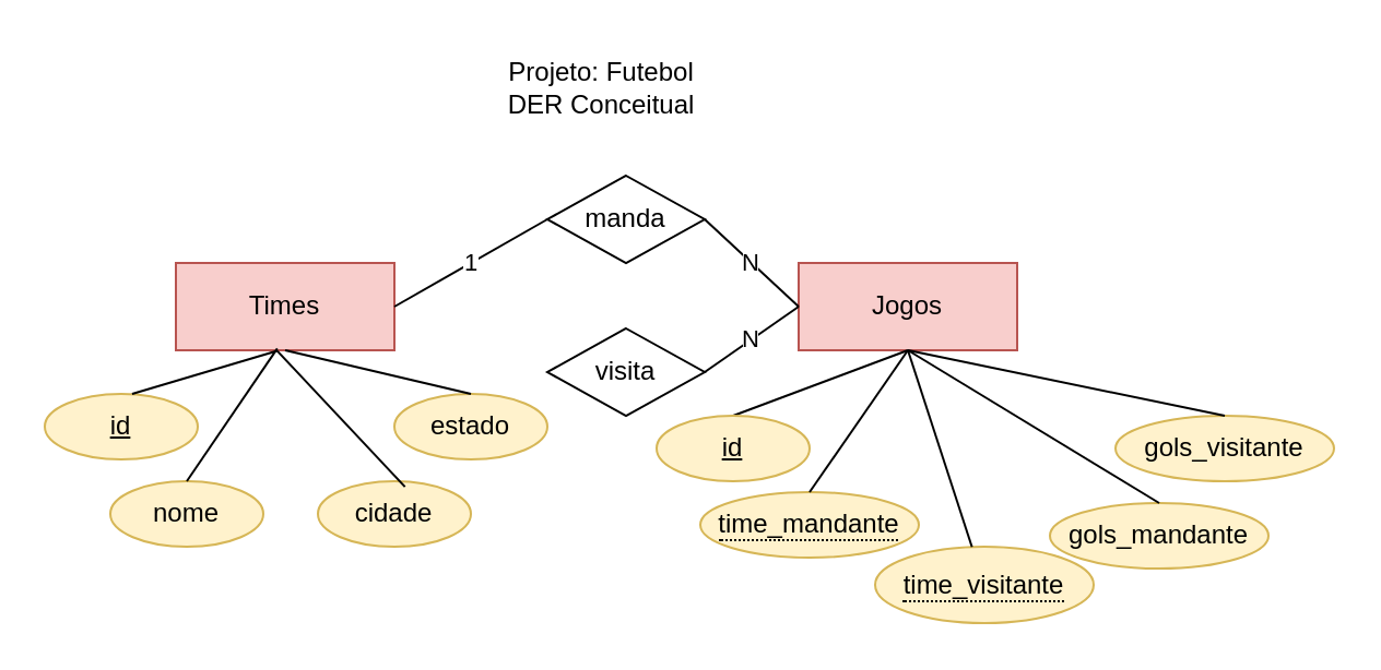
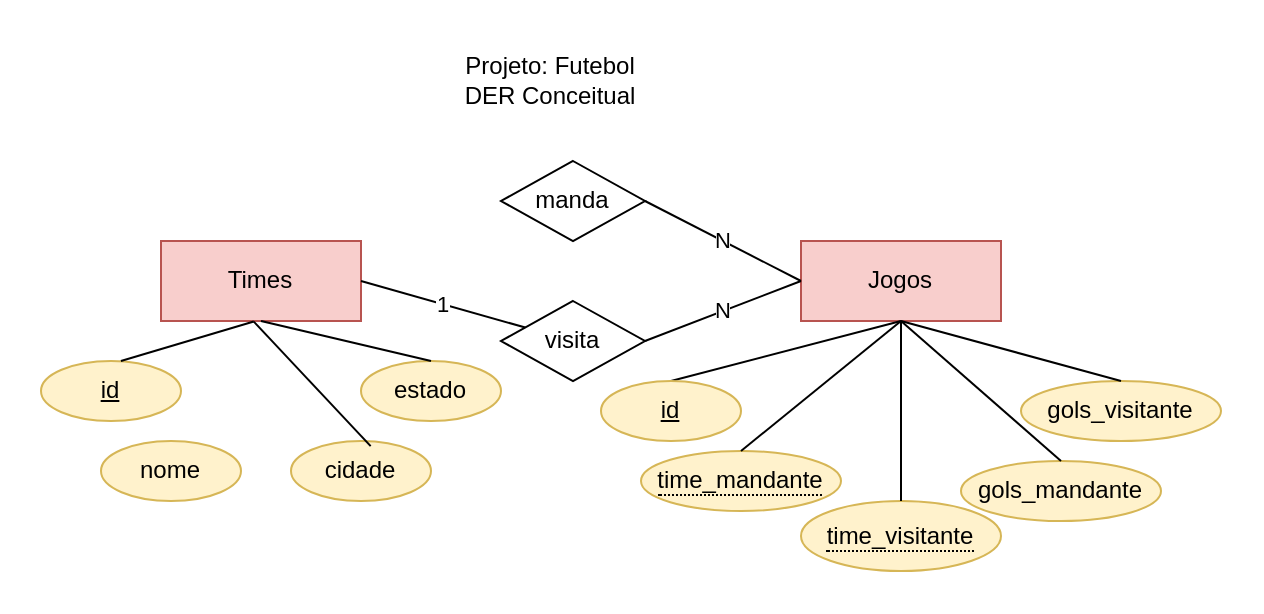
  <mxCell id="0" />
  <mxCell id="1" parent="0" />
  <mxCell id="2" value="Times" style="whiteSpace=wrap;html=1;align=center;fillColor=#f8cecc;strokeColor=#b85450;" vertex="1" parent="1"><mxGeometry x="80" y="120" width="100" height="40" as="geometry" /></mxCell>
- <mxCell id="3" value="Jogos" style="whiteSpace=wrap;html=1;align=center;fillColor=#f8cecc;strokeColor=#b85450;" vertex="1" parent="1"><mxGeometry x="365" y="120" width="100" height="40" as="geometry" /></mxCell>
+ <mxCell id="3" value="Jogos" style="whiteSpace=wrap;html=1;align=center;fillColor=#f8cecc;strokeColor=#b85450;" vertex="1" parent="1"><mxGeometry x="400" y="120" width="100" height="40" as="geometry" /></mxCell>
  <mxCell id="4" value="id" style="ellipse;whiteSpace=wrap;html=1;align=center;fontStyle=4;fillColor=#fff2cc;strokeColor=#d6b656;" vertex="1" parent="1"><mxGeometry x="20" y="180" width="70" height="30" as="geometry" /></mxCell>
  <mxCell id="5" value="nome" style="ellipse;whiteSpace=wrap;html=1;align=center;fillColor=#fff2cc;strokeColor=#d6b656;" vertex="1" parent="1"><mxGeometry x="50" y="220" width="70" height="30" as="geometry" /></mxCell>
  <mxCell id="6" value="cidade" style="ellipse;whiteSpace=wrap;html=1;align=center;fillColor=#fff2cc;strokeColor=#d6b656;" vertex="1" parent="1"><mxGeometry x="145" y="220" width="70" height="30" as="geometry" /></mxCell>
  <mxCell id="7" value="estado" style="ellipse;whiteSpace=wrap;html=1;align=center;fillColor=#fff2cc;strokeColor=#d6b656;" vertex="1" parent="1"><mxGeometry x="180" y="180" width="70" height="30" as="geometry" /></mxCell>
  <mxCell id="8" style="rounded=0;orthogonalLoop=1;jettySize=auto;html=1;exitX=0.5;exitY=0;exitDx=0;exitDy=0;entryX=0.5;entryY=1;entryDx=0;entryDy=0;endArrow=none;endFill=0;" edge="1" parent="1" source="9" target="3"><mxGeometry relative="1" as="geometry" /></mxCell>
  <mxCell id="9" value="id" style="ellipse;whiteSpace=wrap;html=1;align=center;fontStyle=4;fillColor=#fff2cc;strokeColor=#d6b656;" vertex="1" parent="1"><mxGeometry x="300" y="190" width="70" height="30" as="geometry" /></mxCell>
  <mxCell id="10" value="gols_mandante" style="ellipse;whiteSpace=wrap;html=1;align=center;fillColor=#fff2cc;strokeColor=#d6b656;" vertex="1" parent="1"><mxGeometry x="480" y="230" width="100" height="30" as="geometry" /></mxCell>
  <mxCell id="11" value="gols_visitante" style="ellipse;whiteSpace=wrap;html=1;align=center;fillColor=#fff2cc;strokeColor=#d6b656;" vertex="1" parent="1"><mxGeometry x="510" y="190" width="100" height="30" as="geometry" /></mxCell>
  <mxCell id="12" value="&lt;span style=&quot;border-bottom: 1px dotted&quot;&gt;time_mandante&lt;/span&gt;" style="ellipse;whiteSpace=wrap;html=1;align=center;fillColor=#fff2cc;strokeColor=#d6b656;" vertex="1" parent="1"><mxGeometry x="320" y="225" width="100" height="30" as="geometry" /></mxCell>
  <mxCell id="13" value="&lt;span style=&quot;border-bottom: 1px dotted&quot;&gt;time_visitante&lt;/span&gt;" style="ellipse;whiteSpace=wrap;html=1;align=center;fillColor=#fff2cc;strokeColor=#d6b656;" vertex="1" parent="1"><mxGeometry x="400" y="250" width="100" height="35" as="geometry" /></mxCell>
  <mxCell id="14" style="rounded=0;orthogonalLoop=1;jettySize=auto;html=1;exitX=0.5;exitY=0;exitDx=0;exitDy=0;entryX=0.5;entryY=1;entryDx=0;entryDy=0;endArrow=none;endFill=0;" edge="1" parent="1" source="12" target="3"><mxGeometry relative="1" as="geometry"><mxPoint x="345" y="200" as="sourcePoint" /><mxPoint x="460" y="170" as="targetPoint" /></mxGeometry></mxCell>
  <mxCell id="15" style="rounded=0;orthogonalLoop=1;jettySize=auto;html=1;entryX=0.5;entryY=1;entryDx=0;entryDy=0;endArrow=none;endFill=0;" edge="1" parent="1" source="13" target="3"><mxGeometry relative="1" as="geometry"><mxPoint x="380" y="235" as="sourcePoint" /><mxPoint x="470" y="180" as="targetPoint" /></mxGeometry></mxCell>
  <mxCell id="16" style="rounded=0;orthogonalLoop=1;jettySize=auto;html=1;entryX=0.5;entryY=1;entryDx=0;entryDy=0;endArrow=none;endFill=0;exitX=0.5;exitY=0;exitDx=0;exitDy=0;" edge="1" parent="1" source="10" target="3"><mxGeometry relative="1" as="geometry"><mxPoint x="464" y="260" as="sourcePoint" /><mxPoint x="480" y="190" as="targetPoint" /></mxGeometry></mxCell>
  <mxCell id="17" style="rounded=0;orthogonalLoop=1;jettySize=auto;html=1;entryX=0.5;entryY=1;entryDx=0;entryDy=0;endArrow=none;endFill=0;exitX=0.5;exitY=0;exitDx=0;exitDy=0;" edge="1" parent="1" source="11" target="3"><mxGeometry relative="1" as="geometry"><mxPoint x="540" y="240" as="sourcePoint" /><mxPoint x="490" y="200" as="targetPoint" /></mxGeometry></mxCell>
  <mxCell id="18" style="rounded=0;orthogonalLoop=1;jettySize=auto;html=1;exitX=0.571;exitY=0;exitDx=0;exitDy=0;entryX=0.464;entryY=1.007;entryDx=0;entryDy=0;endArrow=none;endFill=0;exitPerimeter=0;entryPerimeter=0;" edge="1" parent="1" source="4" target="2"><mxGeometry relative="1" as="geometry"><mxPoint x="345" y="200" as="sourcePoint" /><mxPoint x="460" y="170" as="targetPoint" /></mxGeometry></mxCell>
- <mxCell id="19" style="rounded=0;orthogonalLoop=1;jettySize=auto;html=1;exitX=0.5;exitY=0;exitDx=0;exitDy=0;entryX=0.464;entryY=0.979;entryDx=0;entryDy=0;endArrow=none;endFill=0;entryPerimeter=0;" edge="1" parent="1" source="5" target="2"><mxGeometry relative="1" as="geometry"><mxPoint x="70" y="190" as="sourcePoint" /><mxPoint x="136" y="170" as="targetPoint" /></mxGeometry></mxCell>
  <mxCell id="20" style="rounded=0;orthogonalLoop=1;jettySize=auto;html=1;exitX=0.569;exitY=0.086;exitDx=0;exitDy=0;entryX=0.464;entryY=1.007;entryDx=0;entryDy=0;endArrow=none;endFill=0;entryPerimeter=0;exitPerimeter=0;" edge="1" parent="1" source="6" target="2"><mxGeometry relative="1" as="geometry"><mxPoint x="95" y="230" as="sourcePoint" /><mxPoint x="136" y="169" as="targetPoint" /></mxGeometry></mxCell>
  <mxCell id="21" style="rounded=0;orthogonalLoop=1;jettySize=auto;html=1;exitX=0.5;exitY=0;exitDx=0;exitDy=0;entryX=0.5;entryY=1;entryDx=0;entryDy=0;endArrow=none;endFill=0;" edge="1" parent="1" source="7" target="2"><mxGeometry relative="1" as="geometry"><mxPoint x="180" y="233" as="sourcePoint" /><mxPoint x="136" y="170" as="targetPoint" /></mxGeometry></mxCell>
  <mxCell id="22" value="manda" style="shape=rhombus;perimeter=rhombusPerimeter;whiteSpace=wrap;html=1;align=center;" vertex="1" parent="1"><mxGeometry x="250" y="80" width="72" height="40" as="geometry" /></mxCell>
  <mxCell id="23" value="visita" style="shape=rhombus;perimeter=rhombusPerimeter;whiteSpace=wrap;html=1;align=center;" vertex="1" parent="1"><mxGeometry x="250" y="150" width="72" height="40" as="geometry" /></mxCell>
  <mxCell id="24" value="N" style="rounded=0;orthogonalLoop=1;jettySize=auto;html=1;exitX=1;exitY=0.5;exitDx=0;exitDy=0;entryX=0;entryY=0.5;entryDx=0;entryDy=0;endArrow=none;endFill=0;" edge="1" parent="1" source="23" target="3"><mxGeometry relative="1" as="geometry"><mxPoint x="345" y="200" as="sourcePoint" /><mxPoint x="460" y="170" as="targetPoint" /></mxGeometry></mxCell>
  <mxCell id="25" value="N" style="rounded=0;orthogonalLoop=1;jettySize=auto;html=1;exitX=1;exitY=0.5;exitDx=0;exitDy=0;entryX=0;entryY=0.5;entryDx=0;entryDy=0;endArrow=none;endFill=0;" edge="1" parent="1" source="22" target="3"><mxGeometry relative="1" as="geometry"><mxPoint x="332" y="180" as="sourcePoint" /><mxPoint x="410" y="150" as="targetPoint" /></mxGeometry></mxCell>
- <mxCell id="26" value="1" style="rounded=0;orthogonalLoop=1;jettySize=auto;html=1;exitX=1;exitY=0.5;exitDx=0;exitDy=0;entryX=0;entryY=0.5;entryDx=0;entryDy=0;endArrow=none;endFill=0;" edge="1" parent="1" source="2" target="22"><mxGeometry relative="1" as="geometry"><mxPoint x="332" y="110" as="sourcePoint" /><mxPoint x="410" y="150" as="targetPoint" /></mxGeometry></mxCell>
+ <mxCell id="26" value="1" style="rounded=0;orthogonalLoop=1;jettySize=auto;html=1;exitX=1;exitY=0.5;exitDx=0;exitDy=0;endArrow=none;endFill=0;" edge="1" parent="1" source="2" target="23"><mxGeometry relative="1" as="geometry"><mxPoint x="332" y="110" as="sourcePoint" /><mxPoint x="410" y="150" as="targetPoint" /></mxGeometry></mxCell>
  <mxCell id="27" value="&lt;div&gt;Projeto: Futebol&lt;/div&gt;DER Conceitual" style="text;html=1;align=center;verticalAlign=middle;whiteSpace=wrap;rounded=0;" vertex="1" parent="1"><mxGeometry x="200" y="20" width="150" height="40" as="geometry" /></mxCell>
